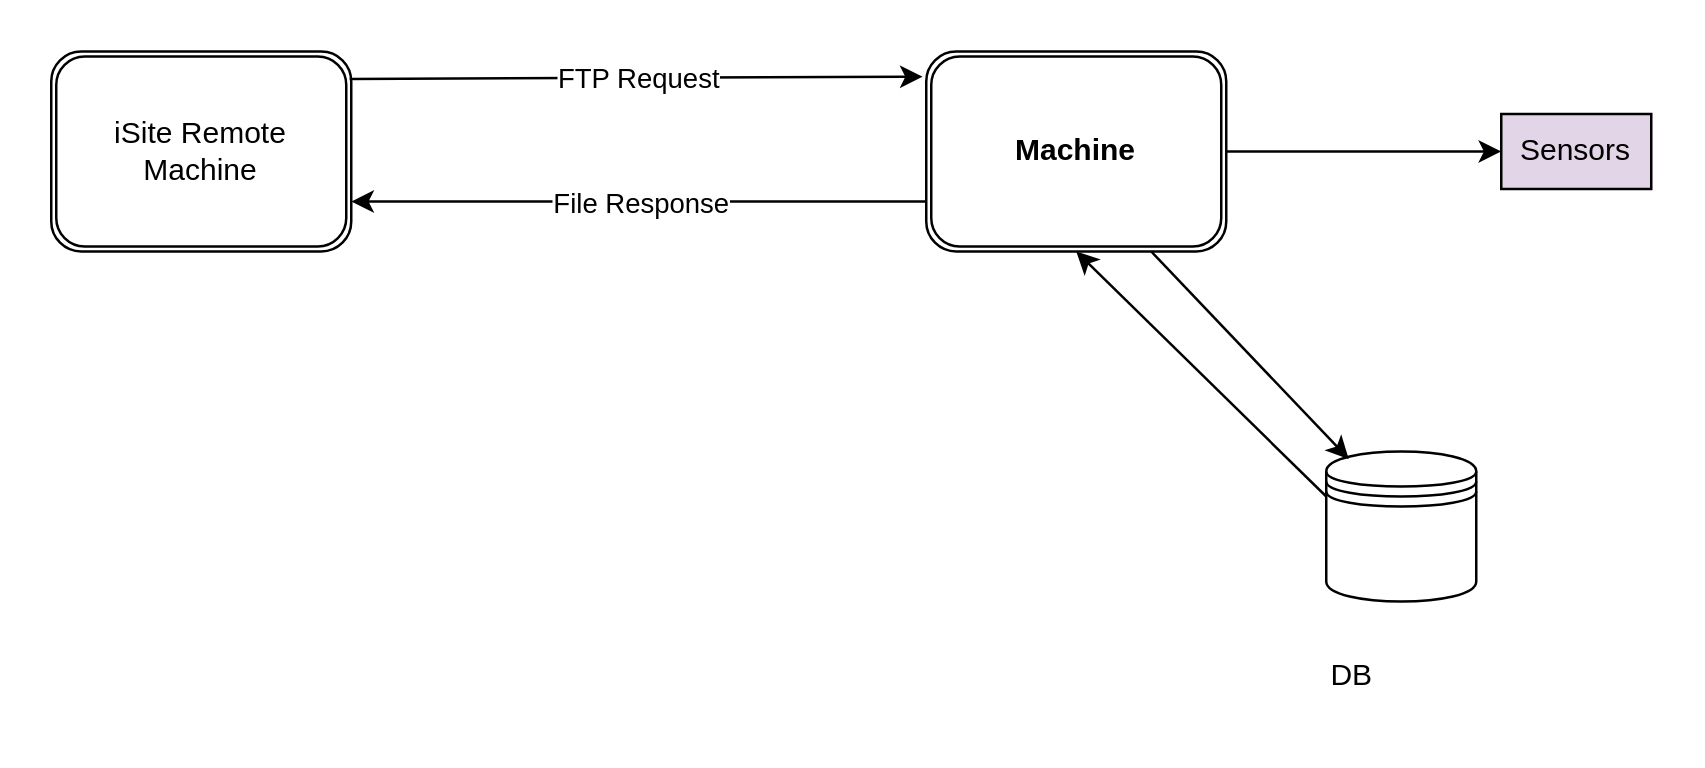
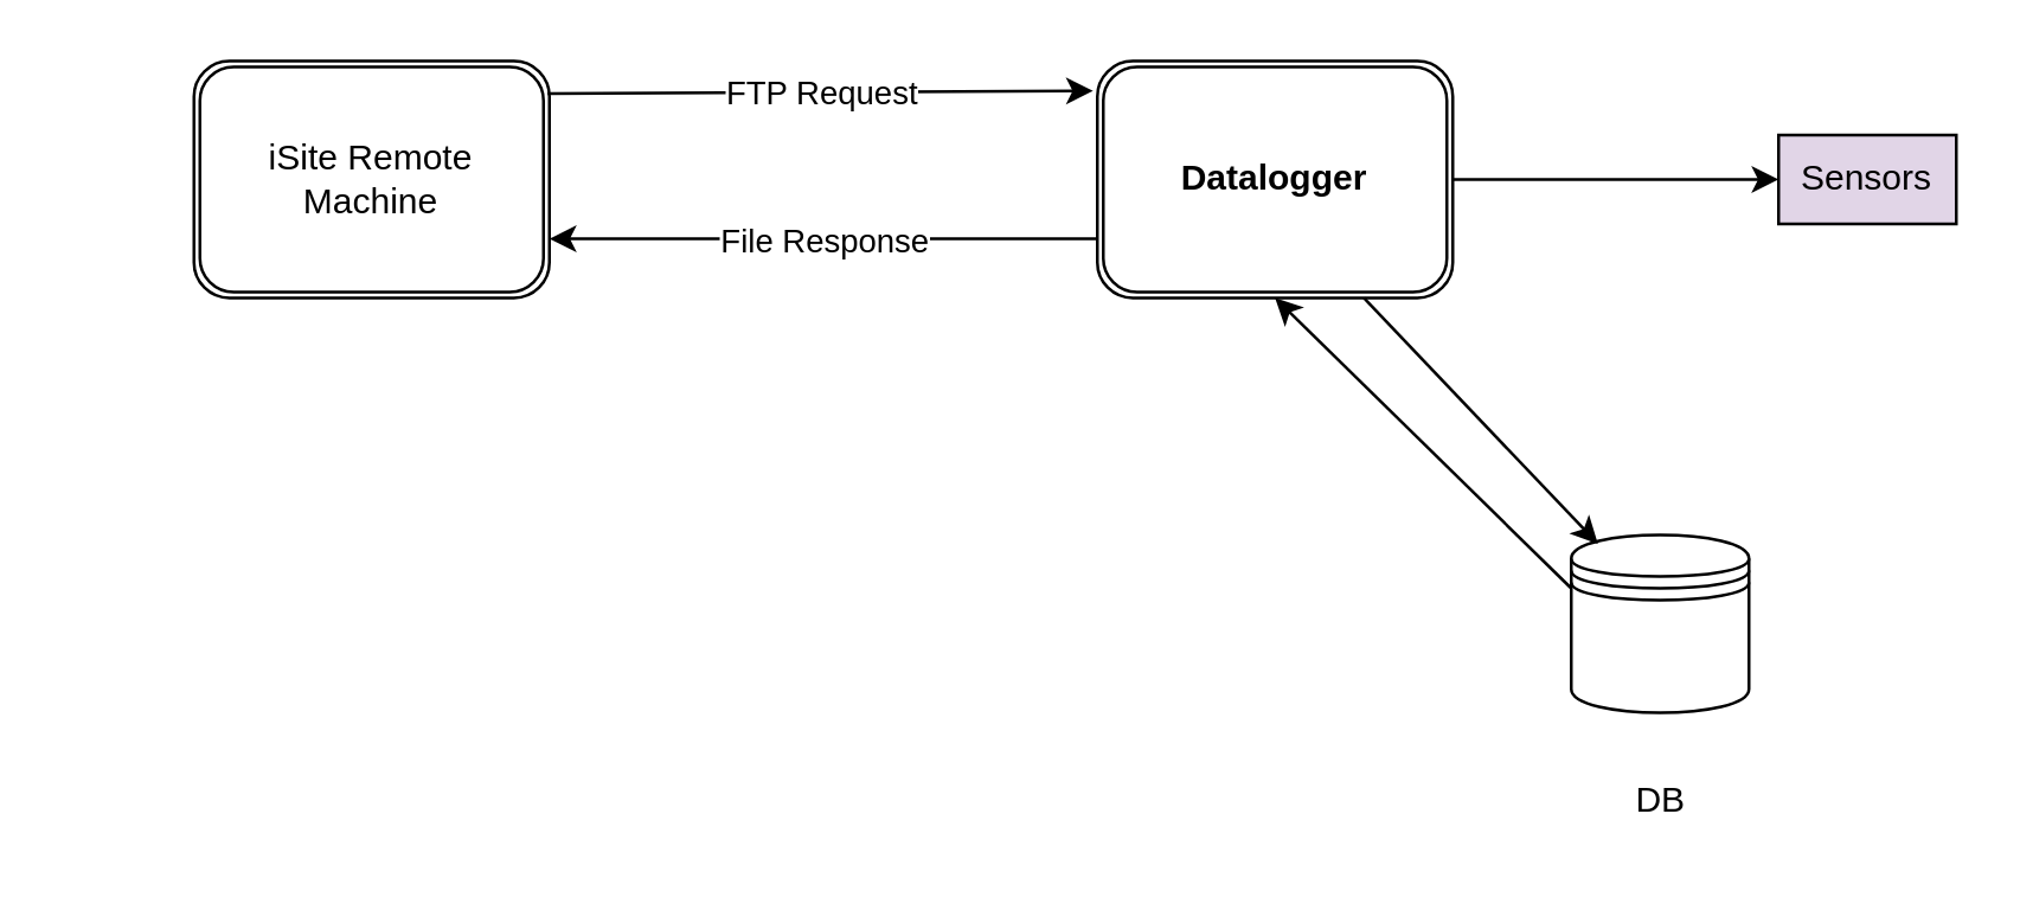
  <mxCell id="0" />
  <mxCell id="1" parent="0" />
- <mxCell id="2" value="&lt;b&gt;Machine&lt;/b&gt;" style="shape=ext;double=1;rounded=1;whiteSpace=wrap;html=1;" vertex="1" parent="1"><mxGeometry x="370" y="20" width="120" height="80" as="geometry" /></mxCell>
+ <mxCell id="2" value="&lt;b&gt;Datalogger&lt;/b&gt;" style="shape=ext;double=1;rounded=1;whiteSpace=wrap;html=1;" vertex="1" parent="1"><mxGeometry x="370" y="20" width="120" height="80" as="geometry" /></mxCell>
  <mxCell id="3" value="" style="endArrow=classic;html=1;exitX=1;exitY=0.5;exitDx=0;exitDy=0;" edge="1" parent="1" source="2" target="4"><mxGeometry width="50" height="50" relative="1" as="geometry"><mxPoint x="400" y="160" as="sourcePoint" /><mxPoint x="560" y="60" as="targetPoint" /></mxGeometry></mxCell>
  <mxCell id="4" value="Sensors" style="rounded=0;whiteSpace=wrap;html=1;fillColor=#e1d5e7;" vertex="1" parent="1"><mxGeometry x="600" y="45" width="60" height="30" as="geometry" /></mxCell>
- <mxCell id="5" value="iSite Remote Machine" style="shape=ext;double=1;rounded=1;whiteSpace=wrap;html=1;" vertex="1" parent="1"><mxGeometry x="20" y="20" width="120" height="80" as="geometry" /></mxCell>
+ <mxCell id="5" value="iSite Remote Machine" style="shape=ext;double=1;rounded=1;whiteSpace=wrap;html=1;" vertex="1" parent="1"><mxGeometry x="65" y="20" width="120" height="80" as="geometry" /></mxCell>
  <mxCell id="6" value="" style="endArrow=classic;html=1;exitX=0.995;exitY=0.137;exitDx=0;exitDy=0;exitPerimeter=0;entryX=-0.012;entryY=0.126;entryDx=0;entryDy=0;entryPerimeter=0;" edge="1" parent="1" source="5" target="2"><mxGeometry relative="1" as="geometry"><mxPoint x="180" y="30" as="sourcePoint" /><mxPoint x="280" y="30" as="targetPoint" /></mxGeometry></mxCell>
  <mxCell id="7" value="FTP Request" style="edgeLabel;resizable=0;html=1;align=center;verticalAlign=middle;" connectable="0" vertex="1" parent="6"><mxGeometry relative="1" as="geometry" /></mxCell>
  <mxCell id="8" value="" style="endArrow=classic;html=1;exitX=0;exitY=0.75;exitDx=0;exitDy=0;entryX=1;entryY=0.75;entryDx=0;entryDy=0;" edge="1" parent="1" source="2" target="5"><mxGeometry relative="1" as="geometry"><mxPoint x="149.4" y="170.88" as="sourcePoint" /><mxPoint x="378.56" y="170" as="targetPoint" /></mxGeometry></mxCell>
  <mxCell id="9" value="File Response" style="edgeLabel;resizable=0;html=1;align=center;verticalAlign=middle;" connectable="0" vertex="1" parent="8"><mxGeometry relative="1" as="geometry" /></mxCell>
  <mxCell id="10" value="" style="shape=datastore;whiteSpace=wrap;html=1;" vertex="1" parent="1"><mxGeometry x="530" y="180" width="60" height="60" as="geometry" /></mxCell>
- <mxCell id="11" value="DB" style="text;html=1;align=center;verticalAlign=middle;resizable=0;points=[];autosize=1;strokeColor=none;fillColor=none;" vertex="1" parent="1"><mxGeometry x="520" y="255" width="40" height="30" as="geometry" /></mxCell>
+ <mxCell id="11" value="DB" style="text;html=1;align=center;verticalAlign=middle;resizable=0;points=[];autosize=1;strokeColor=none;fillColor=none;" vertex="1" parent="1"><mxGeometry x="540" y="255" width="40" height="30" as="geometry" /></mxCell>
  <mxCell id="12" value="" style="endArrow=classic;html=1;exitX=0.75;exitY=1;exitDx=0;exitDy=0;entryX=0.15;entryY=0.05;entryDx=0;entryDy=0;entryPerimeter=0;" edge="1" parent="1" source="2" target="10"><mxGeometry width="50" height="50" relative="1" as="geometry"><mxPoint x="500" y="70" as="sourcePoint" /><mxPoint x="610" y="70" as="targetPoint" /></mxGeometry></mxCell>
  <mxCell id="13" value="" style="endArrow=classic;html=1;exitX=0;exitY=0.3;exitDx=0;exitDy=0;entryX=0.5;entryY=1;entryDx=0;entryDy=0;" edge="1" parent="1" source="10" target="2"><mxGeometry width="50" height="50" relative="1" as="geometry"><mxPoint x="470" y="110" as="sourcePoint" /><mxPoint x="440" y="170" as="targetPoint" /></mxGeometry></mxCell>
